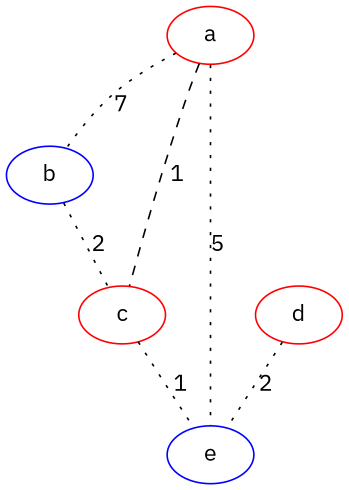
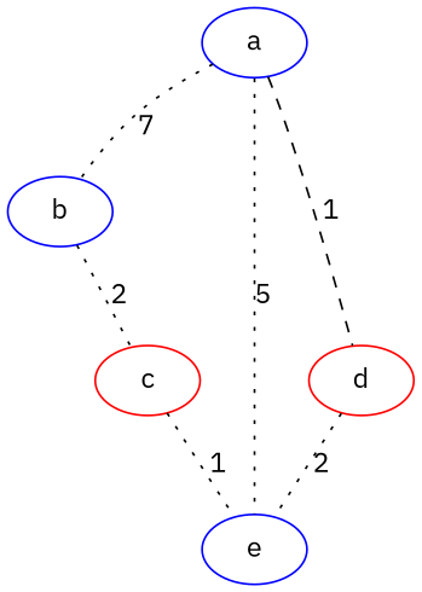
  strict graph {
    fontname="IBM Plex Sans"
    node [color=blue fontname="IBM Plex Sans" style=vertex]
    edge [color=black fontname="IBM Plex Sans" style=dotted weight=1]
-   a [color=red]
+   a
    b
    c [color=red]
    e
    d [color=red]
    a -- b [label=7]
-   a -- c [label=1 style=dashed]
+   a -- d [label=1 style=dashed]
    a -- e [label=5 weight=5]
    b -- c [label=2 weight=2]
    c -- e [label=1 weight=3]
    d -- e [label=2 weight=2]
  }
